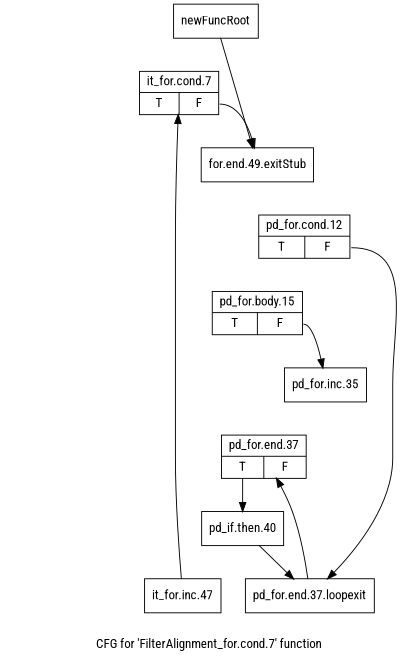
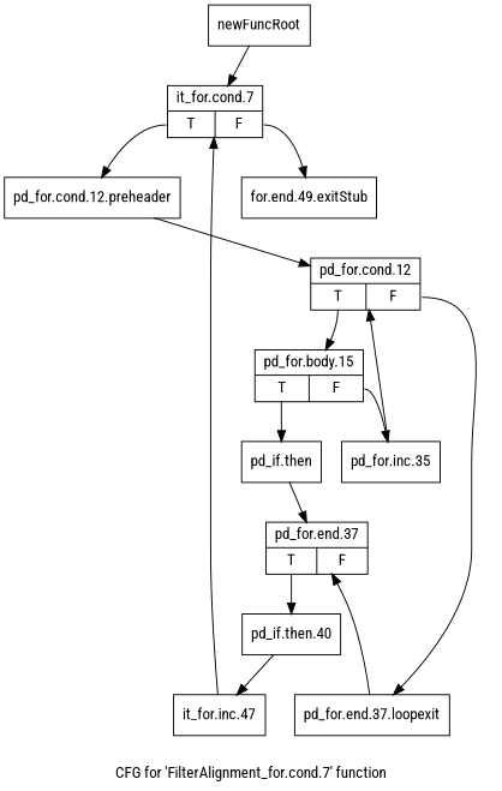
  digraph {
    fontname="Roboto Condensed"
    label="CFG for 'FilterAlignment_for.cond.7' function"
    node [fontname="Roboto Condensed" shape=record]
    edge [fontname="Roboto Condensed"]
    n1 [label="{newFuncRoot}"]
    n2 [label="{it_for.cond.7|{<s0>T|<s1>F}}"]
    n3 [label="{for.end.49.exitStub}"]
+   n4 [label="{pd_for.cond.12.preheader}"]
    n5 [label="{pd_for.cond.12|{<s0>T|<s1>F}}"]
    n6 [label="{pd_for.body.15|{<s0>T|<s1>F}}"]
    n7 [label="{pd_for.end.37.loopexit}"]
+   n8 [label="{pd_if.then}"]
    n9 [label="{pd_for.inc.35}"]
    n10 [label="{pd_for.end.37|{<s0>T|<s1>F}}"]
    n11 [label="{pd_if.then.40}"]
    n12 [label="{it_for.inc.47}"]
-   n1 -> n3
+   n1 -> n2
    n2 -> n3 [tailport=s1]
+   n2 -> n4 [tailport=s0]
+   n4 -> n5
+   n5 -> n6 [tailport=s0]
    n5 -> n7 [tailport=s1]
+   n6 -> n8 [tailport=s0]
    n6 -> n9 [tailport=s1]
    n7 -> n10
+   n8 -> n10
+   n9 -> n5
    n10 -> n11 [tailport=s0]
-   n11 -> n7
+   n11 -> n12
    n12 -> n2
  }
